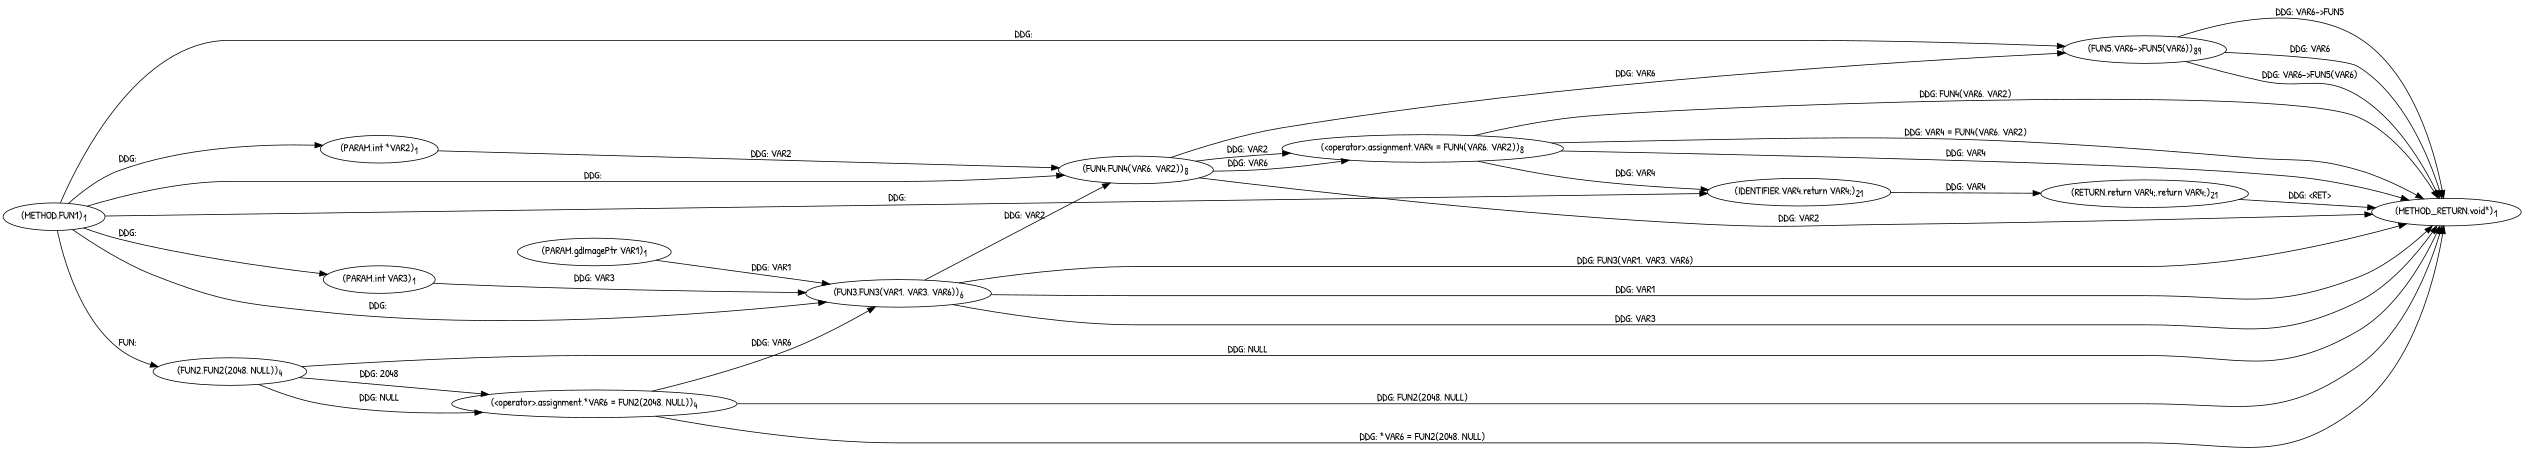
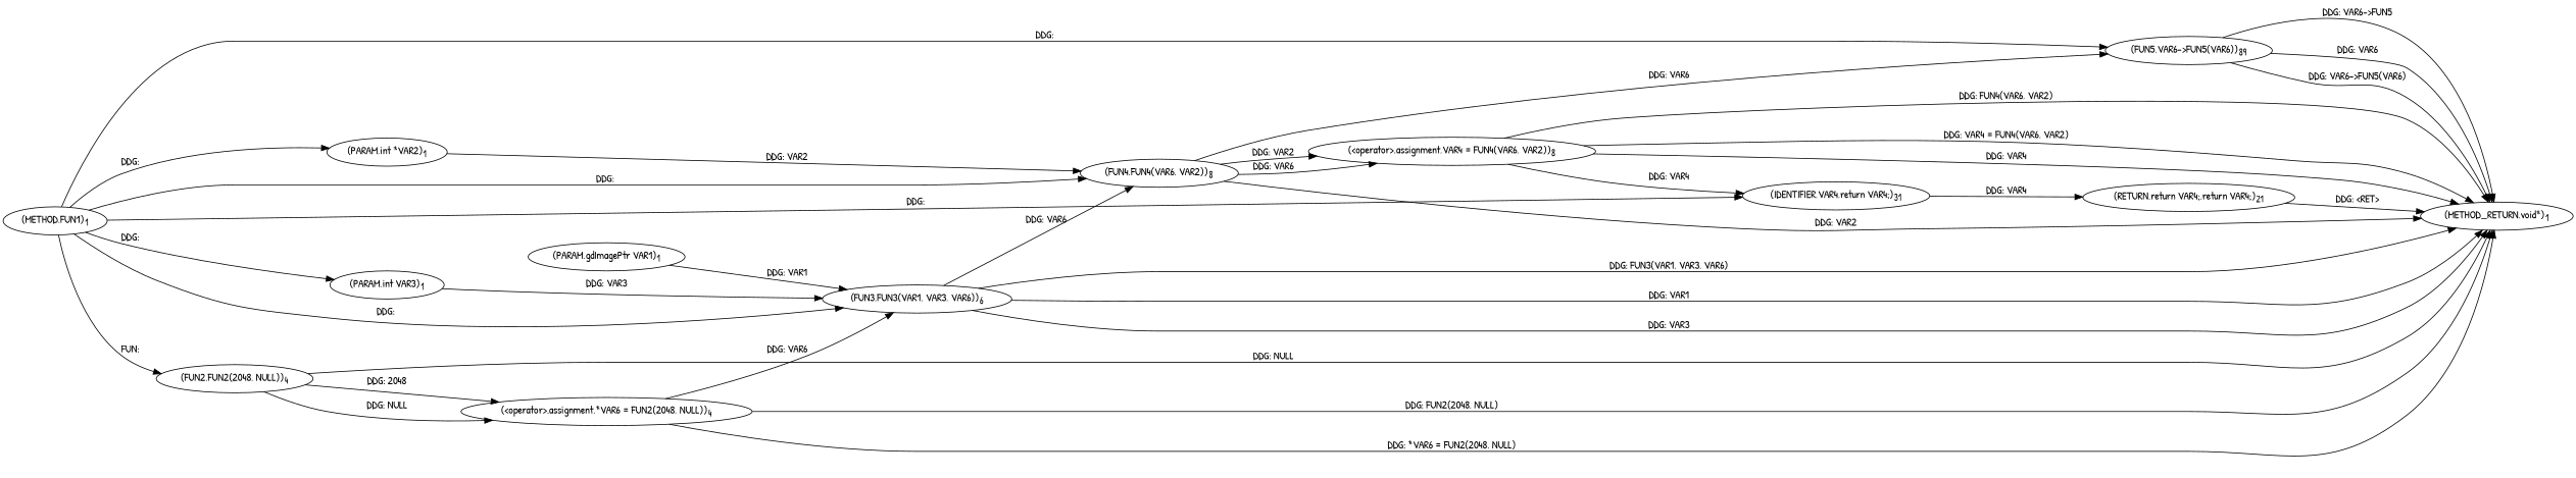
  digraph {
    fontname="Patrick Hand"
    rankdir=LR
    node [fontname="Patrick Hand"]
    edge [fontname="Patrick Hand"]
    n1 [label=<(METHOD,FUN1)<SUB>1</SUB>>]
    n2 [label=<(PARAM,int *VAR2)<SUB>1</SUB>>]
    n3 [label=<(PARAM,int VAR3)<SUB>1</SUB>>]
    n4 [label=<(FUN3,FUN3(VAR1, VAR3, VAR6))<SUB>6</SUB>>]
    n5 [label=<(FUN5,VAR6-&gt;FUN5(VAR6))<SUB>89</SUB>>]
-   n6 [label=<(IDENTIFIER,VAR4,return VAR4;)<SUB>21</SUB>>]
+   n6 [label=<(IDENTIFIER,VAR4,return VAR4;)<SUB>31</SUB>>]
    n7 [label=<(FUN2,FUN2(2048, NULL))<SUB>4</SUB>>]
    n8 [label=<(FUN4,FUN4(VAR6, VAR2))<SUB>8</SUB>>]
    n9 [label=<(PARAM,gdImagePtr VAR1)<SUB>1</SUB>>]
    n10 [label=<(METHOD_RETURN,void*)<SUB>1</SUB>>]
    n11 [label=<(RETURN,return VAR4;,return VAR4;)<SUB>21</SUB>>]
    n12 [label=<(&lt;operator&gt;.assignment,*VAR6 = FUN2(2048, NULL))<SUB>4</SUB>>]
    n13 [label=<(&lt;operator&gt;.assignment,VAR4 = FUN4(VAR6, VAR2))<SUB>8</SUB>>]
    n1 -> n2 [label="DDG: "]
    n1 -> n3 [label="DDG: "]
    n1 -> n4 [label="DDG: "]
    n1 -> n5 [label="DDG: "]
    n1 -> n6 [label="DDG: "]
    n1 -> n7 [label="FUN: "]
    n1 -> n8 [label="DDG: "]
    n2 -> n8 [label="DDG: VAR2"]
    n3 -> n4 [label="DDG: VAR3"]
-   n4 -> n8 [label="DDG: VAR2"]
+   n4 -> n8 [label="DDG: VAR6"]
    n4 -> n10 [label="DDG: VAR1"]
    n4 -> n10 [label="DDG: VAR3"]
    n4 -> n10 [label="DDG: FUN3(VAR1, VAR3, VAR6)"]
    n5 -> n10 [label="DDG: VAR6-&gt;FUN5"]
    n5 -> n10 [label="DDG: VAR6"]
    n5 -> n10 [label="DDG: VAR6-&gt;FUN5(VAR6)"]
    n6 -> n11 [label="DDG: VAR4"]
    n7 -> n10 [label="DDG: NULL"]
    n7 -> n12 [label="DDG: 2048"]
    n7 -> n12 [label="DDG: NULL"]
    n8 -> n5 [label="DDG: VAR6"]
    n8 -> n10 [label="DDG: VAR2"]
    n8 -> n13 [label="DDG: VAR6"]
    n8 -> n13 [label="DDG: VAR2"]
    n9 -> n4 [label="DDG: VAR1"]
    n11 -> n10 [label="DDG: &lt;RET&gt;"]
    n12 -> n4 [label="DDG: VAR6"]
    n12 -> n10 [label="DDG: FUN2(2048, NULL)"]
    n12 -> n10 [label="DDG: *VAR6 = FUN2(2048, NULL)"]
    n13 -> n6 [label="DDG: VAR4"]
    n13 -> n10 [label="DDG: VAR4"]
    n13 -> n10 [label="DDG: FUN4(VAR6, VAR2)"]
    n13 -> n10 [label="DDG: VAR4 = FUN4(VAR6, VAR2)"]
  }
